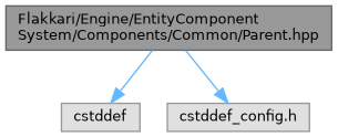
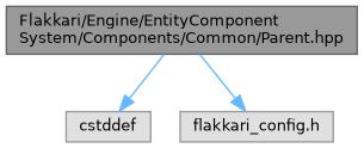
  digraph {
    node [color=grey60 fillcolor="#E0E0E0" fontname=Helvetica fontsize=10 shape=box style=filled]
    edge [color=steelblue1 fontname=Helvetica fontsize=10 labelfontname=Helvetica labelfontsize=10 style=solid]
    n1 [color=gray40 fillcolor=grey60 fontcolor=black height=0.2 label="Flakkari/Engine/EntityComponent\lSystem/Components/Common/Parent.hpp" width=0.4]
    n2 [height=0.2 label=cstddef width=0.4]
-   n3 [height=0.2 label="cstddef_config.h" width=0.4]
+   n3 [height=0.2 label="flakkari_config.h" width=0.4]
    n1 -> n2
    n1 -> n3
  }
